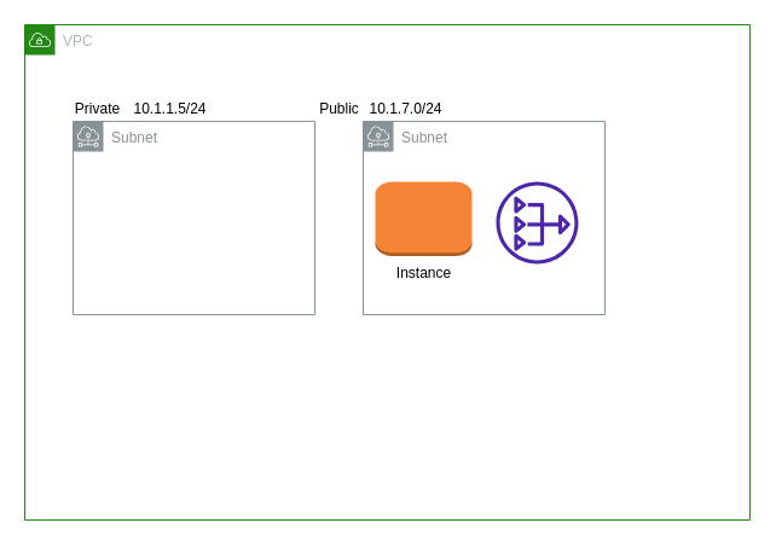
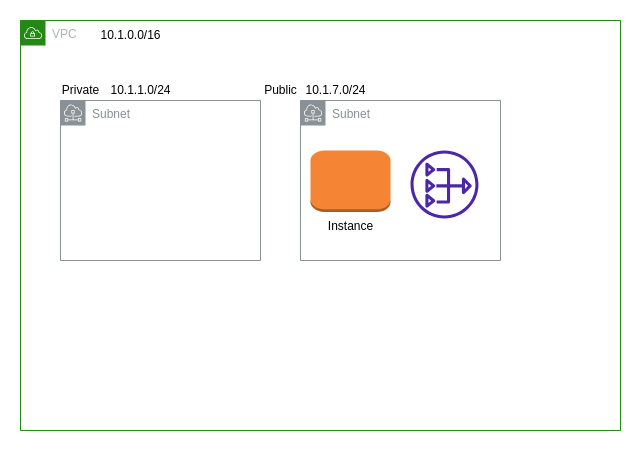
  <mxCell id="0" />
  <mxCell id="1" parent="0" />
  <mxCell id="2" value="VPC" style="points=[[0,0],[0.25,0],[0.5,0],[0.75,0],[1,0],[1,0.25],[1,0.5],[1,0.75],[1,1],[0.75,1],[0.5,1],[0.25,1],[0,1],[0,0.75],[0,0.5],[0,0.25]];outlineConnect=0;gradientColor=none;html=1;whiteSpace=wrap;fontSize=12;fontStyle=0;container=1;pointerEvents=0;collapsible=0;recursiveResize=0;shape=mxgraph.aws4.group;grIcon=mxgraph.aws4.group_vpc;strokeColor=#248814;fillColor=none;verticalAlign=top;align=left;spacingLeft=30;fontColor=#AAB7B8;dashed=0;" parent="1" vertex="1"><mxGeometry x="20" y="20" width="600" height="410" as="geometry" /></mxCell>
+ <mxCell id="3" value="10.1.0.0/16" style="text;html=1;align=center;verticalAlign=middle;resizable=0;points=[];autosize=1;strokeColor=none;fillColor=none;" parent="2" vertex="1"><mxGeometry x="70" width="80" height="30" as="geometry" /></mxCell>
  <mxCell id="4" value="Subnet" style="sketch=0;outlineConnect=0;gradientColor=none;html=1;whiteSpace=wrap;fontSize=12;fontStyle=0;shape=mxgraph.aws4.group;grIcon=mxgraph.aws4.group_subnet;strokeColor=#879196;fillColor=none;verticalAlign=top;align=left;spacingLeft=30;fontColor=#879196;dashed=0;" parent="2" vertex="1"><mxGeometry x="40" y="80" width="200" height="160" as="geometry" /></mxCell>
  <mxCell id="5" value="Subnet" style="sketch=0;outlineConnect=0;gradientColor=none;html=1;whiteSpace=wrap;fontSize=12;fontStyle=0;shape=mxgraph.aws4.group;grIcon=mxgraph.aws4.group_subnet;strokeColor=#879196;fillColor=none;verticalAlign=top;align=left;spacingLeft=30;fontColor=#879196;dashed=0;" parent="2" vertex="1"><mxGeometry x="280" y="80" width="200" height="160" as="geometry" /></mxCell>
  <mxCell id="6" value="Instance" style="outlineConnect=0;dashed=0;verticalLabelPosition=bottom;verticalAlign=top;align=center;html=1;shape=mxgraph.aws3.instance;fillColor=#F58534;gradientColor=none;" parent="2" vertex="1"><mxGeometry x="290" y="130" width="80" height="61.5" as="geometry" /></mxCell>
  <mxCell id="7" value="10.1.7.0/24" style="text;html=1;align=center;verticalAlign=middle;resizable=0;points=[];autosize=1;strokeColor=none;fillColor=none;" parent="2" vertex="1"><mxGeometry x="275" y="55" width="80" height="30" as="geometry" /></mxCell>
- <mxCell id="8" value="10.1.1.5/24" style="text;html=1;align=center;verticalAlign=middle;resizable=0;points=[];autosize=1;strokeColor=none;fillColor=none;" parent="2" vertex="1"><mxGeometry x="80" y="55" width="80" height="30" as="geometry" /></mxCell>
+ <mxCell id="8" value="10.1.1.0/24" style="text;html=1;align=center;verticalAlign=middle;resizable=0;points=[];autosize=1;strokeColor=none;fillColor=none;" parent="2" vertex="1"><mxGeometry x="80" y="55" width="80" height="30" as="geometry" /></mxCell>
  <mxCell id="9" value="" style="sketch=0;outlineConnect=0;fontColor=#232F3E;gradientColor=none;fillColor=#4D27AA;strokeColor=none;dashed=0;verticalLabelPosition=bottom;verticalAlign=top;align=center;html=1;fontSize=12;fontStyle=0;aspect=fixed;pointerEvents=1;shape=mxgraph.aws4.nat_gateway;" vertex="1" parent="2"><mxGeometry x="390" y="130" width="68" height="68" as="geometry" /></mxCell>
  <mxCell id="10" value="Private" style="text;html=1;align=center;verticalAlign=middle;resizable=0;points=[];autosize=1;strokeColor=none;fillColor=none;" parent="1" vertex="1"><mxGeometry x="50" y="75" width="60" height="30" as="geometry" /></mxCell>
  <mxCell id="11" value="Public" style="text;html=1;align=center;verticalAlign=middle;resizable=0;points=[];autosize=1;strokeColor=none;fillColor=none;" parent="1" vertex="1"><mxGeometry x="250" y="75" width="60" height="30" as="geometry" /></mxCell>
